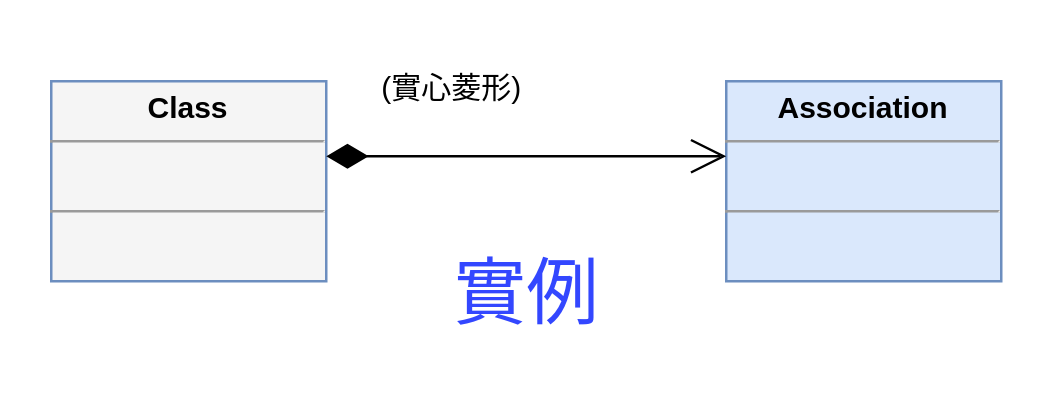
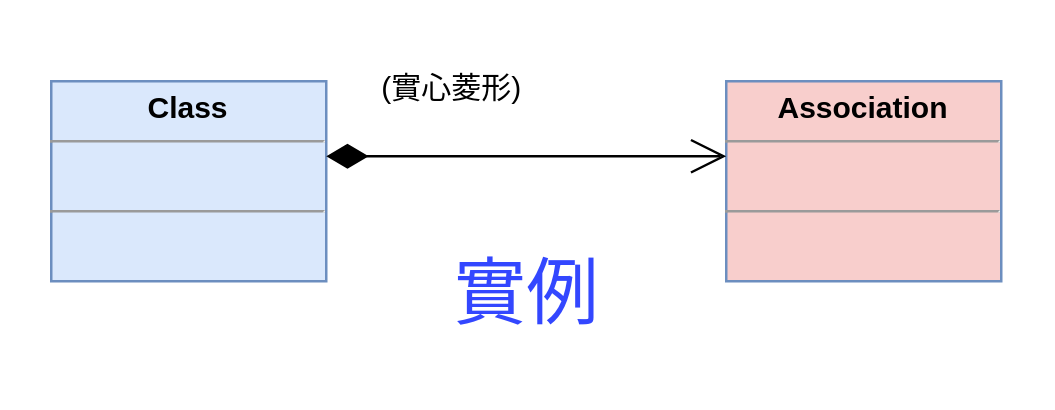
  <mxCell id="0" />
  <mxCell id="1" parent="0" />
- <mxCell id="2" value="&lt;p style=&quot;margin:0px;margin-top:4px;text-align:center;&quot;&gt;&lt;b&gt;Class&lt;/b&gt;&lt;/p&gt;&lt;hr size=&quot;1&quot;&gt;&lt;p style=&quot;margin:0px;margin-left:4px;&quot;&gt;&lt;br&gt;&lt;/p&gt;&lt;hr size=&quot;1&quot;&gt;&lt;p style=&quot;margin:0px;margin-left:4px;&quot;&gt;&lt;br&gt;&lt;/p&gt;" style="verticalAlign=top;align=left;overflow=fill;fontSize=12;fontFamily=Helvetica;html=1;whiteSpace=wrap;fillColor=#f5f5f5;strokeColor=#6c8ebf;" vertex="1" parent="1"><mxGeometry x="20" y="32" width="110" height="80" as="geometry" /></mxCell>
- <mxCell id="3" value="&lt;p style=&quot;margin:0px;margin-top:4px;text-align:center;&quot;&gt;&lt;b&gt;Association&lt;/b&gt;&lt;/p&gt;&lt;hr size=&quot;1&quot;&gt;&lt;p style=&quot;margin:0px;margin-left:4px;&quot;&gt;&lt;br&gt;&lt;/p&gt;&lt;hr size=&quot;1&quot;&gt;&lt;p style=&quot;margin:0px;margin-left:4px;&quot;&gt;&lt;br&gt;&lt;/p&gt;" style="verticalAlign=top;align=left;overflow=fill;fontSize=12;fontFamily=Helvetica;html=1;whiteSpace=wrap;fillColor=#dae8fc;strokeColor=#6c8ebf;" vertex="1" parent="1"><mxGeometry x="290" y="32" width="110" height="80" as="geometry" /></mxCell>
+ <mxCell id="2" value="&lt;p style=&quot;margin:0px;margin-top:4px;text-align:center;&quot;&gt;&lt;b&gt;Class&lt;/b&gt;&lt;/p&gt;&lt;hr size=&quot;1&quot;&gt;&lt;p style=&quot;margin:0px;margin-left:4px;&quot;&gt;&lt;br&gt;&lt;/p&gt;&lt;hr size=&quot;1&quot;&gt;&lt;p style=&quot;margin:0px;margin-left:4px;&quot;&gt;&lt;br&gt;&lt;/p&gt;" style="verticalAlign=top;align=left;overflow=fill;fontSize=12;fontFamily=Helvetica;html=1;whiteSpace=wrap;fillColor=#dae8fc;strokeColor=#6c8ebf;" vertex="1" parent="1"><mxGeometry x="20" y="32" width="110" height="80" as="geometry" /></mxCell>
+ <mxCell id="3" value="&lt;p style=&quot;margin:0px;margin-top:4px;text-align:center;&quot;&gt;&lt;b&gt;Association&lt;/b&gt;&lt;/p&gt;&lt;hr size=&quot;1&quot;&gt;&lt;p style=&quot;margin:0px;margin-left:4px;&quot;&gt;&lt;br&gt;&lt;/p&gt;&lt;hr size=&quot;1&quot;&gt;&lt;p style=&quot;margin:0px;margin-left:4px;&quot;&gt;&lt;br&gt;&lt;/p&gt;" style="verticalAlign=top;align=left;overflow=fill;fontSize=12;fontFamily=Helvetica;html=1;whiteSpace=wrap;fillColor=#f8cecc;strokeColor=#6c8ebf;" vertex="1" parent="1"><mxGeometry x="290" y="32" width="110" height="80" as="geometry" /></mxCell>
  <mxCell id="4" value="(實心菱形)" style="text;html=1;align=center;verticalAlign=middle;resizable=0;points=[];autosize=1;strokeColor=none;fillColor=none;" vertex="1" parent="1"><mxGeometry x="140" y="20" width="80" height="30" as="geometry" /></mxCell>
  <mxCell id="5" value="&lt;font style=&quot;font-size: 29px;&quot;&gt;實例&lt;/font&gt;" style="text;html=1;align=center;verticalAlign=middle;resizable=0;points=[];autosize=1;strokeColor=none;fillColor=none;fontColor=#3347FF;" vertex="1" parent="1"><mxGeometry x="170" y="92" width="80" height="50" as="geometry" /></mxCell>
  <mxCell id="6" value="" style="endArrow=open;html=1;endSize=12;startArrow=diamondThin;startSize=14;startFill=1;edgeStyle=orthogonalEdgeStyle;align=left;verticalAlign=bottom;rounded=0;" edge="1" parent="1"><mxGeometry x="-1" y="3" relative="1" as="geometry"><mxPoint x="130" y="62" as="sourcePoint" /><mxPoint x="290" y="62" as="targetPoint" /></mxGeometry></mxCell>
